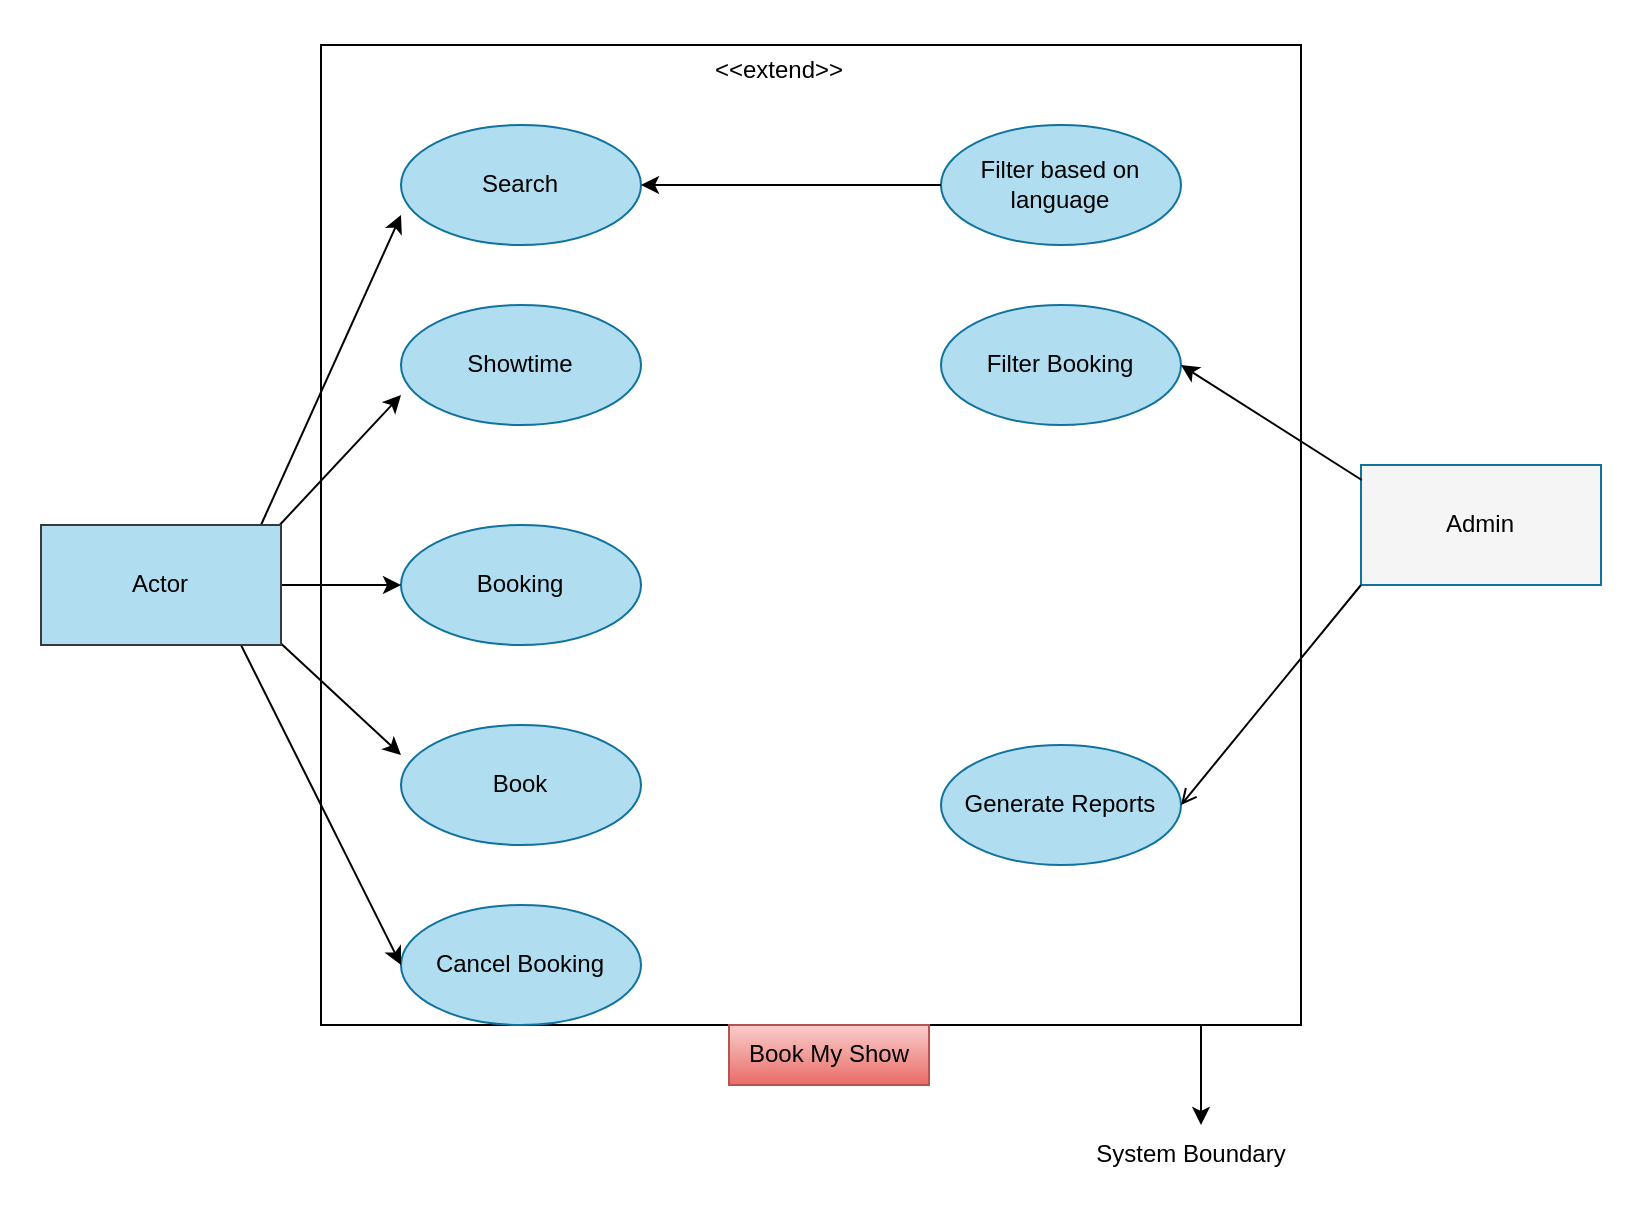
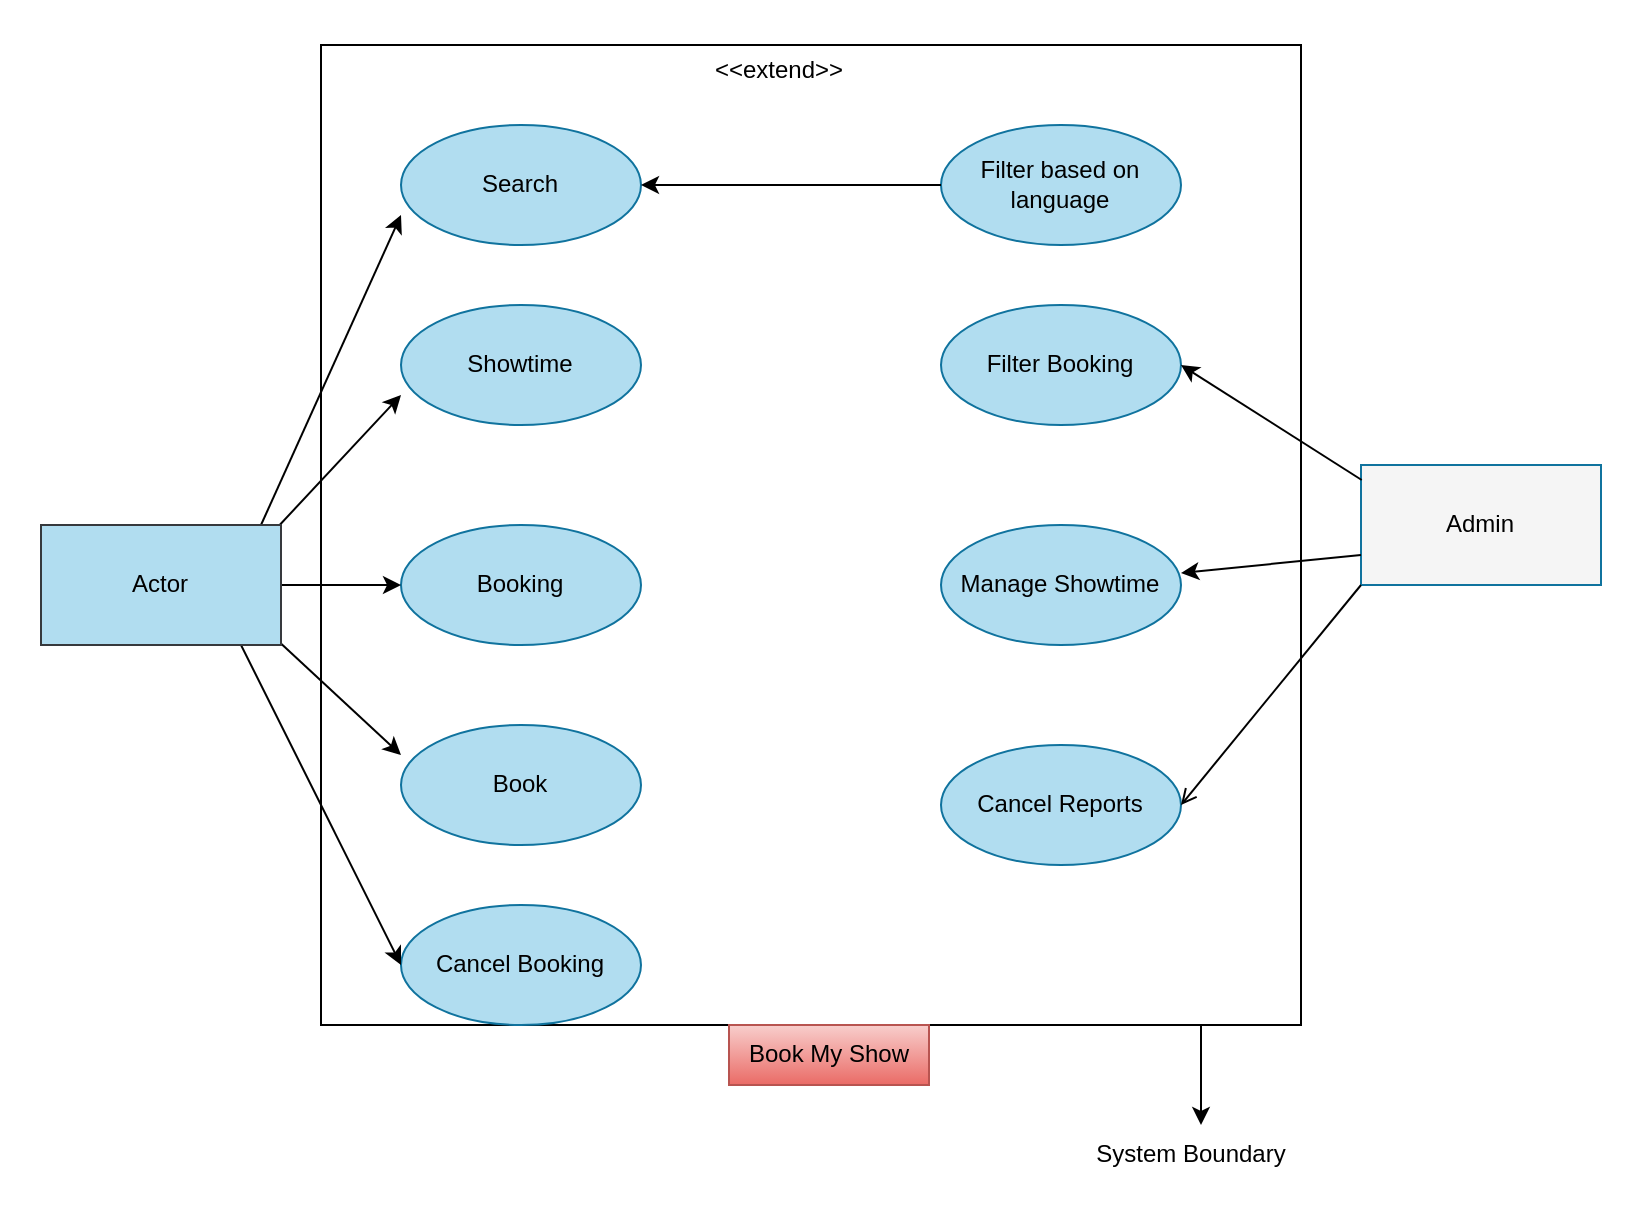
  <mxCell id="0" />
  <mxCell id="1" parent="0" />
  <mxCell id="2" value="" style="whiteSpace=wrap;html=1;aspect=fixed;labelBackgroundColor=#CCFFFF;textShadow=0;" vertex="1" parent="1"><mxGeometry x="160" y="22" width="490" height="490" as="geometry" /></mxCell>
  <mxCell id="3" value="&lt;span&gt;Admin&lt;/span&gt;" style="rounded=0;whiteSpace=wrap;html=1;fillColor=#f5f5f5;strokeColor=#10739e;" vertex="1" parent="1"><mxGeometry x="680" y="232" width="120" height="60" as="geometry" /></mxCell>
  <mxCell id="4" value="Search" style="shape=ellipse;whiteSpace=wrap;html=1;fillColor=#b1ddf0;strokeColor=#10739e;" vertex="1" parent="1"><mxGeometry x="200" y="62" width="120" height="60" as="geometry" /></mxCell>
  <mxCell id="5" value="Showtime" style="shape=ellipse;whiteSpace=wrap;html=1;fillColor=#b1ddf0;strokeColor=#10739e;" vertex="1" parent="1"><mxGeometry x="200" y="152" width="120" height="60" as="geometry" /></mxCell>
  <mxCell id="6" value="Booking" style="shape=ellipse;whiteSpace=wrap;html=1;fillColor=#b1ddf0;strokeColor=#10739e;" vertex="1" parent="1"><mxGeometry x="200" y="262" width="120" height="60" as="geometry" /></mxCell>
  <mxCell id="7" value="Book" style="shape=ellipse;whiteSpace=wrap;html=1;fillColor=#b1ddf0;strokeColor=#10739e;" vertex="1" parent="1"><mxGeometry x="200" y="362" width="120" height="60" as="geometry" /></mxCell>
  <mxCell id="8" value="Cancel Booking" style="shape=ellipse;whiteSpace=wrap;html=1;fillColor=#b1ddf0;strokeColor=#10739e;" vertex="1" parent="1"><mxGeometry x="200" y="452" width="120" height="60" as="geometry" /></mxCell>
- <mxCell id="9" value="Generate Reports" style="shape=ellipse;whiteSpace=wrap;html=1;fillColor=#b1ddf0;strokeColor=#10739e;" vertex="1" parent="1"><mxGeometry x="470" y="372" width="120" height="60" as="geometry" /></mxCell>
+ <mxCell id="9" value="Cancel Reports" style="shape=ellipse;whiteSpace=wrap;html=1;fillColor=#b1ddf0;strokeColor=#10739e;" vertex="1" parent="1"><mxGeometry x="470" y="372" width="120" height="60" as="geometry" /></mxCell>
+ <mxCell id="10" value="Manage Showtime" style="shape=ellipse;whiteSpace=wrap;html=1;fillColor=#b1ddf0;strokeColor=#10739e;" vertex="1" parent="1"><mxGeometry x="470" y="262" width="120" height="60" as="geometry" /></mxCell>
  <mxCell id="11" value="Filter Booking" style="shape=ellipse;whiteSpace=wrap;html=1;fillColor=#b1ddf0;strokeColor=#10739e;" vertex="1" parent="1"><mxGeometry x="470" y="152" width="120" height="60" as="geometry" /></mxCell>
  <mxCell id="12" value="Filter based on language" style="shape=ellipse;whiteSpace=wrap;html=1;fillColor=#b1ddf0;strokeColor=#10739e;" vertex="1" parent="1"><mxGeometry x="470" y="62" width="120" height="60" as="geometry" /></mxCell>
  <mxCell id="13" value="" style="endArrow=classic;html=1;rounded=0;entryX=0;entryY=0.75;entryDx=0;entryDy=0;" edge="1" parent="1" target="4"><mxGeometry width="50" height="50" relative="1" as="geometry"><mxPoint x="130" y="262" as="sourcePoint" /><mxPoint x="180" y="212" as="targetPoint" /></mxGeometry></mxCell>
  <mxCell id="14" value="" style="endArrow=classic;html=1;rounded=0;entryX=0;entryY=0.75;entryDx=0;entryDy=0;" edge="1" parent="1" target="5"><mxGeometry width="50" height="50" relative="1" as="geometry"><mxPoint x="130" y="272" as="sourcePoint" /><mxPoint x="180" y="222" as="targetPoint" /></mxGeometry></mxCell>
  <mxCell id="15" value="" style="endArrow=classic;html=1;rounded=0;entryX=0;entryY=0.5;entryDx=0;entryDy=0;" edge="1" parent="1" target="6"><mxGeometry width="50" height="50" relative="1" as="geometry"><mxPoint x="130" y="292" as="sourcePoint" /><mxPoint x="170" y="252" as="targetPoint" /></mxGeometry></mxCell>
  <mxCell id="16" value="" style="endArrow=classic;html=1;rounded=0;entryX=0;entryY=0.25;entryDx=0;entryDy=0;" edge="1" parent="1" target="7"><mxGeometry width="50" height="50" relative="1" as="geometry"><mxPoint x="130" y="312" as="sourcePoint" /><mxPoint x="180" y="262" as="targetPoint" /></mxGeometry></mxCell>
  <mxCell id="17" value="" style="endArrow=classic;html=1;rounded=0;entryX=0;entryY=0.5;entryDx=0;entryDy=0;exitX=0.75;exitY=1;exitDx=0;exitDy=0;" edge="1" parent="1" target="8"><mxGeometry width="50" height="50" relative="1" as="geometry"><mxPoint x="120" y="322" as="sourcePoint" /><mxPoint x="160" y="282" as="targetPoint" /></mxGeometry></mxCell>
  <mxCell id="18" value="" style="endArrow=open;html=1;rounded=0;entryX=1;entryY=0.5;entryDx=0;entryDy=0;exitX=0;exitY=1;exitDx=0;exitDy=0;" edge="1" parent="1" source="3" target="9"><mxGeometry width="50" height="50" relative="1" as="geometry"><mxPoint x="640" y="322" as="sourcePoint" /><mxPoint x="690" y="272" as="targetPoint" /></mxGeometry></mxCell>
+ <mxCell id="19" value="" style="endArrow=classic;html=1;rounded=0;exitX=0;exitY=0.75;exitDx=0;exitDy=0;" edge="1" parent="1" source="3" target="10"><mxGeometry width="50" height="50" relative="1" as="geometry"><mxPoint x="640" y="282" as="sourcePoint" /><mxPoint x="690" y="232" as="targetPoint" /></mxGeometry></mxCell>
  <mxCell id="20" value="" style="endArrow=classic;html=1;rounded=0;entryX=1;entryY=0.5;entryDx=0;entryDy=0;exitX=0.003;exitY=0.125;exitDx=0;exitDy=0;exitPerimeter=0;" edge="1" parent="1" source="3" target="11"><mxGeometry width="50" height="50" relative="1" as="geometry"><mxPoint x="660" y="252" as="sourcePoint" /><mxPoint x="710" y="202" as="targetPoint" /></mxGeometry></mxCell>
  <mxCell id="21" value="" style="whiteSpace=wrap;html=1;aspect=fixed;" vertex="1" parent="1"><mxGeometry x="370" y="282" as="geometry" /></mxCell>
  <mxCell id="22" value="&amp;lt;&amp;lt;extend&amp;gt;&amp;gt;" style="text;html=1;align=center;verticalAlign=middle;resizable=0;points=[];autosize=1;strokeColor=none;fillColor=none;" vertex="1" parent="1"><mxGeometry x="344" y="20" width="90" height="30" as="geometry" /></mxCell>
  <mxCell id="23" value="Book My Show" style="text;html=1;align=center;verticalAlign=middle;resizable=0;points=[];autosize=1;fillColor=#f8cecc;strokeColor=#b85450;gradientColor=#ea6b66;" vertex="1" parent="1"><mxGeometry x="364" y="512" width="100" height="30" as="geometry" /></mxCell>
  <mxCell id="24" value="" style="endArrow=classic;html=1;rounded=0;exitX=0.88;exitY=1;exitDx=0;exitDy=0;exitPerimeter=0;" edge="1" parent="1"><mxGeometry width="50" height="50" relative="1" as="geometry"><mxPoint x="600" y="512" as="sourcePoint" /><mxPoint x="600" y="562" as="targetPoint" /></mxGeometry></mxCell>
  <mxCell id="25" value="System Boundary" style="text;html=1;align=center;verticalAlign=middle;resizable=0;points=[];autosize=1;strokeColor=none;fillColor=none;" vertex="1" parent="1"><mxGeometry x="535" y="562" width="120" height="30" as="geometry" /></mxCell>
  <mxCell id="26" value="" style="html=1;labelBackgroundColor=#ffffff;startArrow=none;startFill=0;startSize=6;endArrow=classic;endFill=1;endSize=6;jettySize=auto;orthogonalLoop=1;strokeWidth=1;dashed=0;fontSize=14;rounded=0;entryX=1;entryY=0.5;entryDx=0;entryDy=0;exitX=0;exitY=0.5;exitDx=0;exitDy=0;" edge="1" parent="1" source="12" target="4"><mxGeometry width="60" height="60" relative="1" as="geometry"><mxPoint x="374" y="132" as="sourcePoint" /><mxPoint x="434" as="targetPoint" y="72" /></mxGeometry></mxCell>
  <mxCell id="27" value="Actor" style="rounded=0;whiteSpace=wrap;html=1;fillColor=#b1ddf0;strokeColor=#36393d;" vertex="1" parent="1"><mxGeometry x="20" y="262" width="120" height="60" as="geometry" /></mxCell>
